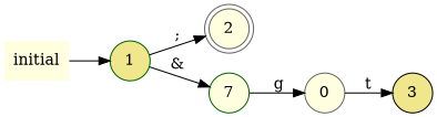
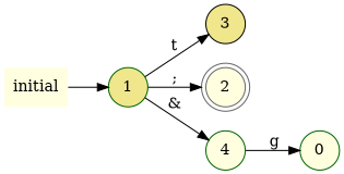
  digraph {
    rankdir=LR
    node [color=gray40 fillcolor=lightyellow shape=circle style=filled]
-   0
+   0 [color=darkgreen]
    3 [color=black fillcolor=khaki]
    2 [shape=doublecircle]
    1 [color=darkgreen fillcolor=khaki]
-   4 [color=darkgreen label=7]
+   4 [color=darkgreen]
    initial [shape=plaintext]
-   0 -> 3 [label=t]
+   1 -> 3 [label=t]
    1 -> 2 [label=";"]
    1 -> 4 [label="&"]
    4 -> 0 [label=g]
    initial -> 1
  }
